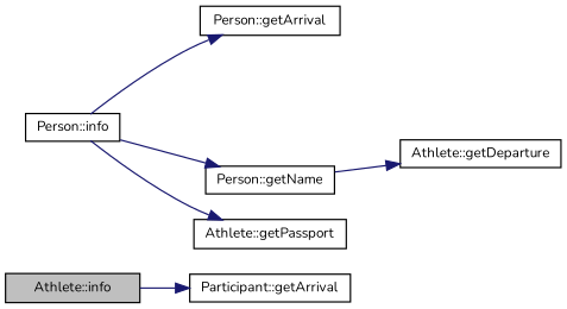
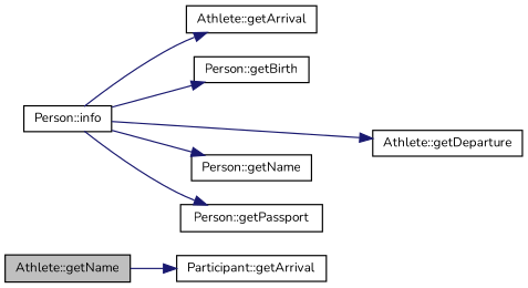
  digraph {
    fontname=Nunito
    rankdir=LR
    node [color=black fillcolor=white fontname=Nunito fontsize=10 shape=record style=filled]
    edge [color=midnightblue fontname=Nunito fontsize=10 labelfontname=Helvetica labelfontsize=10 style=solid]
-   n1 [fillcolor=grey75 fontcolor=black height=0.2 label="Athlete::info" width=0.4]
+   n1 [fillcolor=grey75 fontcolor=black height=0.2 label="Athlete::getName" width=0.4]
    n2 [height=0.2 label="Participant::getArrival" width=0.4]
    n3 [height=0.2 label="Person::info" width=0.4]
-   n4 [height=0.2 label="Person::getArrival" width=0.4]
+   n4 [height=0.2 label="Athlete::getArrival" width=0.4]
+   n5 [height=0.2 label="Person::getBirth" width=0.4]
    n6 [height=0.2 label="Athlete::getDeparture" width=0.4]
    n7 [height=0.2 label="Person::getName" width=0.4]
-   n8 [height=0.2 label="Athlete::getPassport" width=0.4]
+   n8 [height=0.2 label="Person::getPassport" width=0.4]
    n1 -> n2
    n3 -> n4
-   n7 -> n6
+   n3 -> n5
+   n3 -> n6
    n3 -> n7
    n3 -> n8
  }
